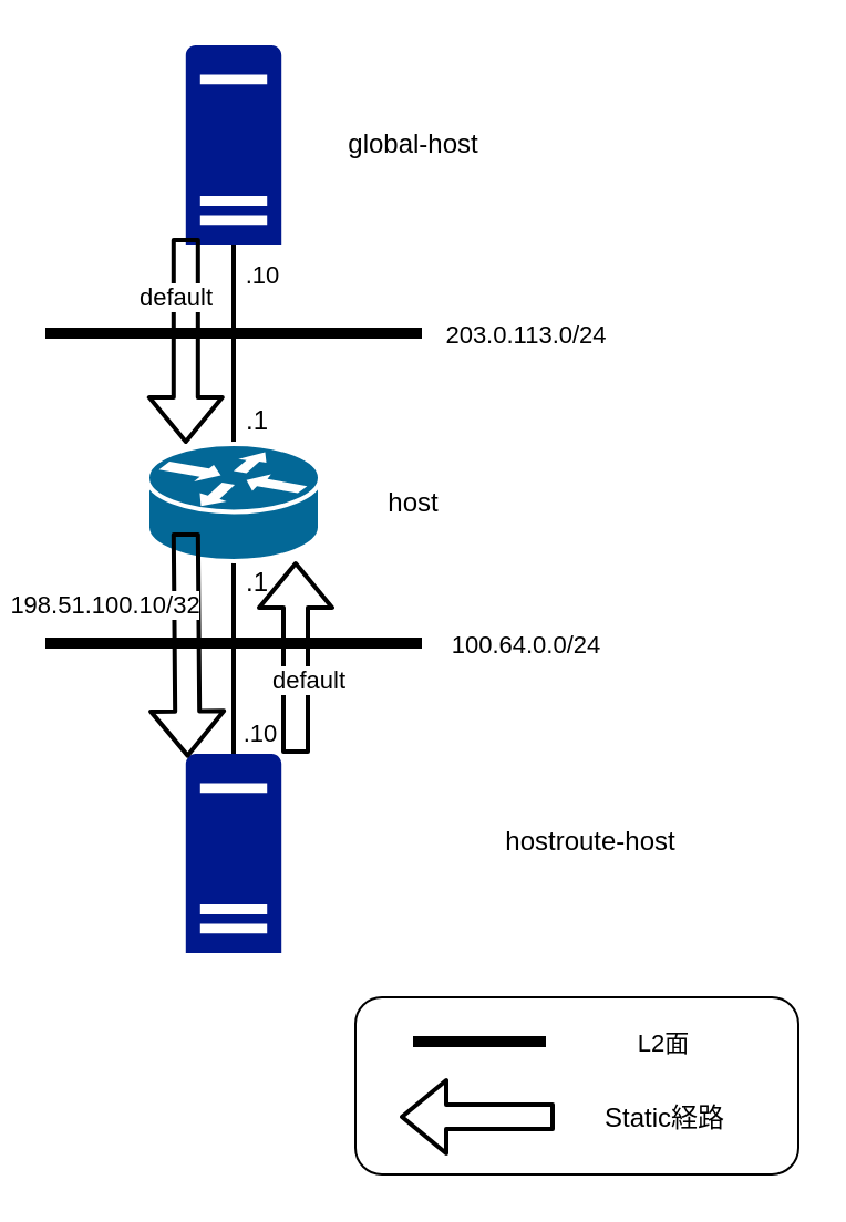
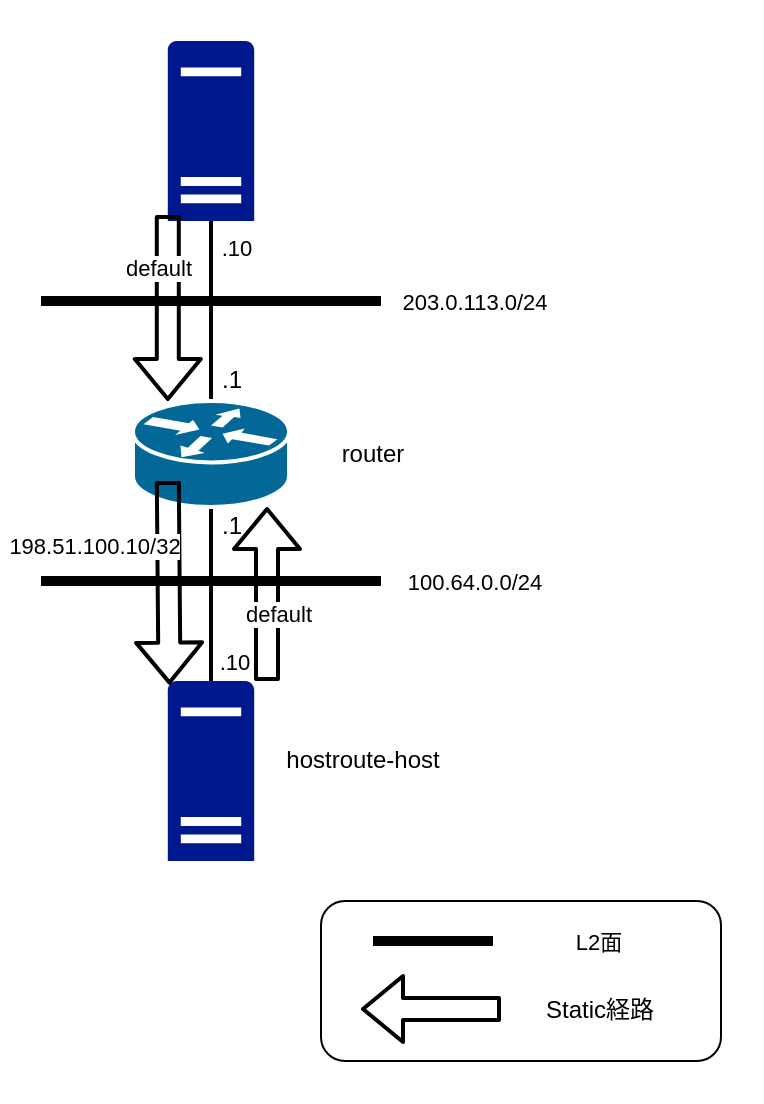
  <mxCell id="0" />
  <mxCell id="1" parent="0" />
  <mxCell id="2" value="" style="rounded=1;whiteSpace=wrap;html=1;" vertex="1" parent="1"><mxGeometry x="160" y="450" width="200" height="80" as="geometry" /></mxCell>
  <mxCell id="3" style="edgeStyle=none;rounded=0;orthogonalLoop=1;jettySize=auto;html=1;exitX=0.5;exitY=0;exitDx=0;exitDy=0;exitPerimeter=0;endArrow=none;endFill=0;strokeWidth=2;" parent="1" source="5" edge="1"><mxGeometry relative="1" as="geometry"><mxPoint x="105" y="290" as="targetPoint" /></mxGeometry></mxCell>
  <mxCell id="4" value=".10" style="edgeLabel;html=1;align=center;verticalAlign=middle;resizable=0;points=[];" parent="3" vertex="1" connectable="0"><mxGeometry x="-0.48" y="1" relative="1" as="geometry"><mxPoint x="12" y="3" as="offset" /></mxGeometry></mxCell>
  <mxCell id="5" value="" style="aspect=fixed;pointerEvents=1;shadow=0;dashed=0;html=1;strokeColor=none;labelPosition=center;verticalLabelPosition=bottom;verticalAlign=top;align=center;fillColor=#00188D;shape=mxgraph.mscae.enterprise.server_generic" parent="1" vertex="1"><mxGeometry x="83.4" y="340" width="43.2" height="90" as="geometry" /></mxCell>
  <mxCell id="6" style="edgeStyle=none;rounded=0;orthogonalLoop=1;jettySize=auto;html=1;exitX=0.5;exitY=0;exitDx=0;exitDy=0;exitPerimeter=0;endArrow=none;endFill=0;strokeWidth=2;" parent="1" source="8" edge="1"><mxGeometry relative="1" as="geometry"><mxPoint x="105" y="150" as="targetPoint" /></mxGeometry></mxCell>
  <mxCell id="7" style="edgeStyle=none;rounded=0;orthogonalLoop=1;jettySize=auto;html=1;exitX=0.5;exitY=1;exitDx=0;exitDy=0;exitPerimeter=0;endArrow=none;endFill=0;strokeWidth=2;" parent="1" source="8" edge="1"><mxGeometry relative="1" as="geometry"><mxPoint x="105" y="290" as="targetPoint" /></mxGeometry></mxCell>
  <mxCell id="8" value="" style="shape=mxgraph.cisco.routers.router;html=1;pointerEvents=1;dashed=0;fillColor=#036897;strokeColor=#ffffff;strokeWidth=2;verticalLabelPosition=bottom;verticalAlign=top;align=center;outlineConnect=0;" parent="1" vertex="1"><mxGeometry x="66" y="200" width="78" height="53" as="geometry" /></mxCell>
  <mxCell id="9" style="edgeStyle=none;rounded=0;orthogonalLoop=1;jettySize=auto;html=1;exitX=0.5;exitY=1;exitDx=0;exitDy=0;exitPerimeter=0;strokeWidth=2;endArrow=none;endFill=0;" parent="1" source="10" edge="1"><mxGeometry relative="1" as="geometry"><mxPoint x="105" y="150" as="targetPoint" /></mxGeometry></mxCell>
  <mxCell id="10" value="" style="aspect=fixed;pointerEvents=1;shadow=0;dashed=0;html=1;strokeColor=none;labelPosition=center;verticalLabelPosition=bottom;verticalAlign=top;align=center;fillColor=#00188D;shape=mxgraph.mscae.enterprise.server_generic" parent="1" vertex="1"><mxGeometry x="83.4" y="20" width="43.2" height="90" as="geometry" /></mxCell>
  <mxCell id="11" value="" style="endArrow=none;html=1;strokeWidth=5;" parent="1" edge="1"><mxGeometry width="50" height="50" relative="1" as="geometry"><mxPoint x="20" y="150" as="sourcePoint" /><mxPoint x="190" y="150" as="targetPoint" /></mxGeometry></mxCell>
  <mxCell id="12" value="203.0.113.0/24" style="edgeLabel;html=1;align=center;verticalAlign=middle;resizable=0;points=[];" parent="11" vertex="1" connectable="0"><mxGeometry x="0.882" y="-1" relative="1" as="geometry"><mxPoint x="56" y="-1" as="offset" /></mxGeometry></mxCell>
  <mxCell id="13" value="" style="endArrow=none;html=1;strokeWidth=5;" parent="1" edge="1"><mxGeometry width="50" height="50" relative="1" as="geometry"><mxPoint x="20" y="290" as="sourcePoint" /><mxPoint x="190" y="290" as="targetPoint" /></mxGeometry></mxCell>
  <mxCell id="14" value="100.64.0.0/24" style="edgeLabel;html=1;align=center;verticalAlign=middle;resizable=0;points=[];" parent="13" vertex="1" connectable="0"><mxGeometry x="0.882" y="-1" relative="1" as="geometry"><mxPoint x="56" y="-1" as="offset" /></mxGeometry></mxCell>
  <mxCell id="15" value=".1" style="text;html=1;strokeColor=none;fillColor=none;align=center;verticalAlign=middle;whiteSpace=wrap;rounded=0;" parent="1" vertex="1"><mxGeometry x="96" y="253" width="40" height="20" as="geometry" /></mxCell>
  <mxCell id="16" value=".1" style="text;html=1;strokeColor=none;fillColor=none;align=center;verticalAlign=middle;whiteSpace=wrap;rounded=0;" parent="1" vertex="1"><mxGeometry x="96" y="180" width="40" height="20" as="geometry" /></mxCell>
  <mxCell id="17" value="" style="shape=flexArrow;endArrow=classic;html=1;strokeWidth=2;entryX=0.02;entryY=0.02;entryDx=0;entryDy=0;entryPerimeter=0;" parent="1" target="5" edge="1"><mxGeometry width="50" height="50" relative="1" as="geometry"><mxPoint x="83.4" y="240" as="sourcePoint" /><mxPoint x="83.4" y="320" as="targetPoint" /></mxGeometry></mxCell>
  <mxCell id="18" value="198.51.100.10/32" style="edgeLabel;html=1;align=center;verticalAlign=middle;resizable=0;points=[];" parent="17" vertex="1" connectable="0"><mxGeometry x="0.787" y="-5" relative="1" as="geometry"><mxPoint x="-33.17" y="-58.04" as="offset" /></mxGeometry></mxCell>
  <mxCell id="19" value=".10" style="edgeLabel;html=1;align=center;verticalAlign=middle;resizable=0;points=[];" parent="1" vertex="1" connectable="0"><mxGeometry x="105" y="120" as="geometry"><mxPoint x="12" y="3" as="offset" /></mxGeometry></mxCell>
- <mxCell id="20" value="global-host" style="text;html=1;strokeColor=none;fillColor=none;align=center;verticalAlign=middle;whiteSpace=wrap;rounded=0;" parent="1" vertex="1"><mxGeometry x="126.6" y="55" width="119.4" height="20" as="geometry" /></mxCell>
- <mxCell id="21" value="hostroute-host" style="text;html=1;strokeColor=none;fillColor=none;align=center;verticalAlign=middle;whiteSpace=wrap;rounded=0;labelPosition=center;verticalLabelPosition=middle;" parent="1" vertex="1"><mxGeometry x="211.6" y="370" width="109.4" height="20" as="geometry" /></mxCell>
- <mxCell id="22" value="host" style="text;html=1;strokeColor=none;fillColor=none;align=center;verticalAlign=middle;whiteSpace=wrap;rounded=0;" parent="1" vertex="1"><mxGeometry x="126.6" y="216.5" width="119.4" height="20" as="geometry" /></mxCell>
+ <mxCell id="21" value="hostroute-host" style="text;html=1;strokeColor=none;fillColor=none;align=center;verticalAlign=middle;whiteSpace=wrap;rounded=0;labelPosition=center;verticalLabelPosition=middle;" parent="1" vertex="1"><mxGeometry x="126.6" y="370" width="109.4" height="20" as="geometry" /></mxCell>
+ <mxCell id="22" value="router" style="text;html=1;strokeColor=none;fillColor=none;align=center;verticalAlign=middle;whiteSpace=wrap;rounded=0;" parent="1" vertex="1"><mxGeometry x="126.6" y="216.5" width="119.4" height="20" as="geometry" /></mxCell>
  <mxCell id="23" value="" style="shape=flexArrow;endArrow=classic;html=1;strokeWidth=2;" edge="1" parent="1"><mxGeometry width="50" height="50" relative="1" as="geometry"><mxPoint x="133" y="340" as="sourcePoint" /><mxPoint x="133" y="253" as="targetPoint" /></mxGeometry></mxCell>
  <mxCell id="24" value="default" style="edgeLabel;html=1;align=center;verticalAlign=middle;resizable=0;points=[];" vertex="1" connectable="0" parent="23"><mxGeometry x="-0.218" y="-5" relative="1" as="geometry"><mxPoint as="offset" /></mxGeometry></mxCell>
  <mxCell id="25" value="" style="shape=flexArrow;endArrow=classic;html=1;strokeWidth=2;" edge="1" parent="1"><mxGeometry width="50" height="50" relative="1" as="geometry"><mxPoint x="83.4" y="107" as="sourcePoint" /><mxPoint x="83.4" y="200" as="targetPoint" /></mxGeometry></mxCell>
  <mxCell id="26" value="default" style="edgeLabel;html=1;align=center;verticalAlign=middle;resizable=0;points=[];" vertex="1" connectable="0" parent="25"><mxGeometry x="-0.218" y="-5" relative="1" as="geometry"><mxPoint y="-10" as="offset" /></mxGeometry></mxCell>
  <mxCell id="27" value="" style="endArrow=none;html=1;strokeWidth=5;" edge="1" parent="1"><mxGeometry width="50" height="50" relative="1" as="geometry"><mxPoint x="186" y="470" as="sourcePoint" /><mxPoint x="246" y="470" as="targetPoint" /></mxGeometry></mxCell>
  <mxCell id="28" value="L2面" style="edgeLabel;html=1;align=center;verticalAlign=middle;resizable=0;points=[];" vertex="1" connectable="0" parent="27"><mxGeometry x="0.882" y="-1" relative="1" as="geometry"><mxPoint x="56" y="-1" as="offset" /></mxGeometry></mxCell>
  <mxCell id="29" value="" style="shape=flexArrow;endArrow=classic;html=1;strokeWidth=2;" edge="1" parent="1"><mxGeometry width="50" height="50" relative="1" as="geometry"><mxPoint x="250" y="504" as="sourcePoint" /><mxPoint x="180" y="504" as="targetPoint" /></mxGeometry></mxCell>
  <mxCell id="30" value="Static経路" style="text;html=1;strokeColor=none;fillColor=none;align=center;verticalAlign=middle;whiteSpace=wrap;rounded=0;" vertex="1" parent="1"><mxGeometry x="260" y="495" width="80" height="20" as="geometry" /></mxCell>
